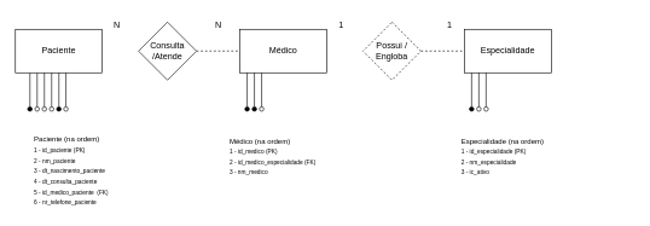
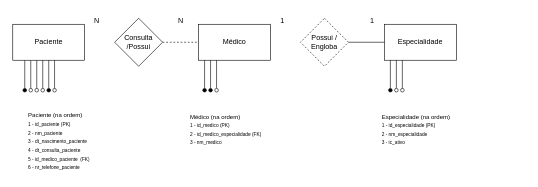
  <mxCell id="0" />
  <mxCell id="1" parent="0" />
  <mxCell id="2" style="edgeStyle=orthogonalEdgeStyle;rounded=0;orthogonalLoop=1;jettySize=auto;html=1;endArrow=oval;endFill=1;" edge="1" parent="1" source="4"><mxGeometry relative="1" as="geometry"><mxPoint x="40" y="150" as="targetPoint" /><Array as="points"><mxPoint x="40" y="150" /></Array></mxGeometry></mxCell>
  <mxCell id="3" style="edgeStyle=orthogonalEdgeStyle;rounded=0;orthogonalLoop=1;jettySize=auto;html=1;endArrow=oval;endFill=0;" edge="1" parent="1" source="4"><mxGeometry relative="1" as="geometry"><mxPoint x="50" y="150" as="targetPoint" /><Array as="points"><mxPoint x="50" y="150" /></Array></mxGeometry></mxCell>
  <mxCell id="4" value="Paciente" style="rounded=0;whiteSpace=wrap;html=1;" vertex="1" parent="1"><mxGeometry x="20" y="40" width="120" height="60" as="geometry" /></mxCell>
  <mxCell id="5" value="Médico" style="rounded=0;whiteSpace=wrap;html=1;" vertex="1" parent="1"><mxGeometry x="330" y="40" width="120" height="60" as="geometry" /></mxCell>
  <mxCell id="6" value="Especialidade" style="rounded=0;whiteSpace=wrap;html=1;" vertex="1" parent="1"><mxGeometry x="640" y="40" width="120" height="60" as="geometry" /></mxCell>
  <mxCell id="7" style="edgeStyle=orthogonalEdgeStyle;rounded=0;orthogonalLoop=1;jettySize=auto;html=1;endArrow=none;endFill=0;dashed=1;" edge="1" parent="1" source="8" target="5"><mxGeometry relative="1" as="geometry" /></mxCell>
- <mxCell id="8" value="Consulta /Atende" style="rhombus;whiteSpace=wrap;html=1;" vertex="1" parent="1"><mxGeometry x="190" y="30" width="80" height="80" as="geometry" /></mxCell>
- <mxCell id="9" style="edgeStyle=orthogonalEdgeStyle;rounded=0;orthogonalLoop=1;jettySize=auto;html=1;endArrow=none;endFill=0;dashed=1;" edge="1" parent="1" source="10" target="6"><mxGeometry relative="1" as="geometry" /></mxCell>
+ <mxCell id="8" value="Consulta /Possui" style="rhombus;whiteSpace=wrap;html=1;" vertex="1" parent="1"><mxGeometry x="190" y="30" width="80" height="80" as="geometry" /></mxCell>
+ <mxCell id="9" style="edgeStyle=orthogonalEdgeStyle;rounded=0;orthogonalLoop=1;jettySize=auto;html=1;endArrow=none;endFill=0;" edge="1" parent="1" source="10" target="6"><mxGeometry relative="1" as="geometry" /></mxCell>
  <mxCell id="10" value="Possui / Engloba" style="rhombus;whiteSpace=wrap;html=1;dashed=1;" vertex="1" parent="1"><mxGeometry x="500" y="30" width="80" height="80" as="geometry" /></mxCell>
  <mxCell id="11" style="edgeStyle=orthogonalEdgeStyle;rounded=0;orthogonalLoop=1;jettySize=auto;html=1;endArrow=oval;endFill=1;" edge="1" parent="1"><mxGeometry relative="1" as="geometry"><mxPoint x="340" y="150" as="targetPoint" /><mxPoint x="340" y="100" as="sourcePoint" /><Array as="points"><mxPoint x="340" y="150" /></Array></mxGeometry></mxCell>
  <mxCell id="12" style="edgeStyle=orthogonalEdgeStyle;rounded=0;orthogonalLoop=1;jettySize=auto;html=1;endArrow=oval;endFill=1;" edge="1" parent="1"><mxGeometry relative="1" as="geometry"><mxPoint x="350" y="150" as="targetPoint" /><mxPoint x="350" y="100" as="sourcePoint" /><Array as="points"><mxPoint x="350" y="150" /></Array></mxGeometry></mxCell>
  <mxCell id="13" style="edgeStyle=orthogonalEdgeStyle;rounded=0;orthogonalLoop=1;jettySize=auto;html=1;endArrow=oval;endFill=1;" edge="1" parent="1"><mxGeometry relative="1" as="geometry"><mxPoint x="650" y="150" as="targetPoint" /><mxPoint x="650" y="100" as="sourcePoint" /><Array as="points"><mxPoint x="650" y="150" /></Array></mxGeometry></mxCell>
  <mxCell id="14" style="edgeStyle=orthogonalEdgeStyle;rounded=0;orthogonalLoop=1;jettySize=auto;html=1;endArrow=oval;endFill=0;" edge="1" parent="1"><mxGeometry relative="1" as="geometry"><mxPoint x="660" y="150" as="targetPoint" /><mxPoint x="660" y="100" as="sourcePoint" /><Array as="points"><mxPoint x="660" y="150" /></Array></mxGeometry></mxCell>
  <mxCell id="15" value="N" style="text;strokeColor=none;fillColor=none;align=left;verticalAlign=middle;spacingLeft=4;spacingRight=4;overflow=hidden;points=[[0,0.5],[1,0.5]];portConstraint=eastwest;rotatable=0;whiteSpace=wrap;html=1;" vertex="1" parent="1"><mxGeometry x="150" y="20" width="80" height="30" as="geometry" /></mxCell>
  <mxCell id="16" value="N" style="text;strokeColor=none;fillColor=none;align=left;verticalAlign=middle;spacingLeft=4;spacingRight=4;overflow=hidden;points=[[0,0.5],[1,0.5]];portConstraint=eastwest;rotatable=0;whiteSpace=wrap;html=1;" vertex="1" parent="1"><mxGeometry x="290" y="20" width="80" height="30" as="geometry" /></mxCell>
  <mxCell id="17" value="1" style="text;html=1;align=center;verticalAlign=middle;whiteSpace=wrap;rounded=0;" vertex="1" parent="1"><mxGeometry x="590" y="20" width="60" height="30" as="geometry" /></mxCell>
  <mxCell id="18" value="1" style="text;html=1;align=center;verticalAlign=middle;whiteSpace=wrap;rounded=0;" vertex="1" parent="1"><mxGeometry x="440" y="20" width="60" height="30" as="geometry" /></mxCell>
  <mxCell id="19" style="edgeStyle=orthogonalEdgeStyle;rounded=0;orthogonalLoop=1;jettySize=auto;html=1;endArrow=oval;endFill=0;" edge="1" parent="1"><mxGeometry relative="1" as="geometry"><mxPoint x="60" y="150" as="targetPoint" /><mxPoint x="60" y="100" as="sourcePoint" /><Array as="points"><mxPoint x="60" y="150" /></Array></mxGeometry></mxCell>
  <mxCell id="20" style="edgeStyle=orthogonalEdgeStyle;rounded=0;orthogonalLoop=1;jettySize=auto;html=1;endArrow=oval;endFill=0;" edge="1" parent="1"><mxGeometry relative="1" as="geometry"><mxPoint x="70" y="150" as="targetPoint" /><mxPoint x="70" y="100" as="sourcePoint" /><Array as="points"><mxPoint x="70" y="150" /></Array></mxGeometry></mxCell>
  <mxCell id="21" style="edgeStyle=orthogonalEdgeStyle;rounded=0;orthogonalLoop=1;jettySize=auto;html=1;endArrow=oval;endFill=0;" edge="1" parent="1"><mxGeometry relative="1" as="geometry"><mxPoint x="360" y="150" as="targetPoint" /><mxPoint x="360" y="100" as="sourcePoint" /><Array as="points"><mxPoint x="360" y="150" /></Array></mxGeometry></mxCell>
  <mxCell id="22" style="edgeStyle=orthogonalEdgeStyle;rounded=0;orthogonalLoop=1;jettySize=auto;html=1;endArrow=oval;endFill=1;" edge="1" parent="1"><mxGeometry relative="1" as="geometry"><mxPoint x="80" y="150" as="targetPoint" /><mxPoint x="79.71" y="100" as="sourcePoint" /><Array as="points"><mxPoint x="79.71" y="150" /></Array></mxGeometry></mxCell>
  <mxCell id="23" value="&lt;font style=&quot;font-size: 10px;&quot;&gt;Paciente (na ordem)&lt;/font&gt;&lt;div&gt;&lt;font style=&quot;font-size: 8px;&quot;&gt;1 - id_paciente (PK)&lt;/font&gt;&lt;/div&gt;&lt;div&gt;&lt;font style=&quot;font-size: 8px;&quot;&gt;2 - nm_paciente&lt;/font&gt;&lt;/div&gt;&lt;div&gt;&lt;font style=&quot;font-size: 8px;&quot;&gt;3 - dt_nascimento_paciente&lt;/font&gt;&lt;/div&gt;&lt;div&gt;&lt;font style=&quot;font-size: 8px;&quot;&gt;4 - dt_consulta_paciente&lt;/font&gt;&lt;/div&gt;&lt;div&gt;&lt;font style=&quot;font-size: 8px;&quot;&gt;5 - id_medico_paciente&amp;nbsp; (FK)&lt;/font&gt;&lt;/div&gt;&lt;div&gt;&lt;font style=&quot;font-size: 8px;&quot;&gt;6 - nr_telefone_paciente&lt;/font&gt;&lt;/div&gt;" style="text;strokeColor=none;fillColor=none;align=left;verticalAlign=middle;spacingLeft=4;spacingRight=4;overflow=hidden;points=[[0,0.5],[1,0.5]];portConstraint=eastwest;rotatable=0;whiteSpace=wrap;html=1;" vertex="1" parent="1"><mxGeometry x="40" y="180" width="244" height="110" as="geometry" /></mxCell>
  <mxCell id="24" style="edgeStyle=orthogonalEdgeStyle;rounded=0;orthogonalLoop=1;jettySize=auto;html=1;endArrow=oval;endFill=0;" edge="1" parent="1"><mxGeometry relative="1" as="geometry"><mxPoint x="89.71" y="150" as="targetPoint" /><mxPoint x="89.71" y="100" as="sourcePoint" /><Array as="points"><mxPoint x="90" y="100" /><mxPoint x="90" y="100" /></Array></mxGeometry></mxCell>
  <mxCell id="25" value="&lt;font style=&quot;font-size: 10px;&quot;&gt;Médico (na ordem)&lt;/font&gt;&lt;div&gt;&lt;font style=&quot;font-size: 8px;&quot;&gt;1 - id_medico (PK)&lt;/font&gt;&lt;/div&gt;&lt;div&gt;&lt;font style=&quot;font-size: 8px;&quot;&gt;2 - id_medico_especialidade (FK)&lt;/font&gt;&lt;/div&gt;&lt;div&gt;&lt;font style=&quot;font-size: 8px;&quot;&gt;3 - nm_medico&lt;/font&gt;&lt;/div&gt;" style="text;strokeColor=none;fillColor=none;align=left;verticalAlign=middle;spacingLeft=4;spacingRight=4;overflow=hidden;points=[[0,0.5],[1,0.5]];portConstraint=eastwest;rotatable=0;whiteSpace=wrap;html=1;" vertex="1" parent="1"><mxGeometry x="310" y="160" width="244" height="110" as="geometry" /></mxCell>
  <mxCell id="26" value="&lt;font style=&quot;font-size: 10px;&quot;&gt;Especialidade (na ordem)&lt;/font&gt;&lt;div&gt;&lt;font style=&quot;font-size: 8px;&quot;&gt;1 - id_especialidade (PK)&lt;/font&gt;&lt;/div&gt;&lt;div&gt;&lt;font style=&quot;font-size: 8px;&quot;&gt;2 - nm_especialidade&lt;/font&gt;&lt;/div&gt;&lt;div&gt;&lt;font style=&quot;font-size: 8px;&quot;&gt;3 - ic_ativo&lt;/font&gt;&lt;/div&gt;" style="text;strokeColor=none;fillColor=none;align=left;verticalAlign=middle;spacingLeft=4;spacingRight=4;overflow=hidden;points=[[0,0.5],[1,0.5]];portConstraint=eastwest;rotatable=0;whiteSpace=wrap;html=1;" vertex="1" parent="1"><mxGeometry x="630" y="160" width="244" height="110" as="geometry" /></mxCell>
  <mxCell id="27" style="edgeStyle=orthogonalEdgeStyle;rounded=0;orthogonalLoop=1;jettySize=auto;html=1;endArrow=oval;endFill=0;" edge="1" parent="1"><mxGeometry relative="1" as="geometry"><mxPoint x="670" y="150" as="targetPoint" /><mxPoint x="670" y="100" as="sourcePoint" /><Array as="points"><mxPoint x="670" y="150" /></Array></mxGeometry></mxCell>
